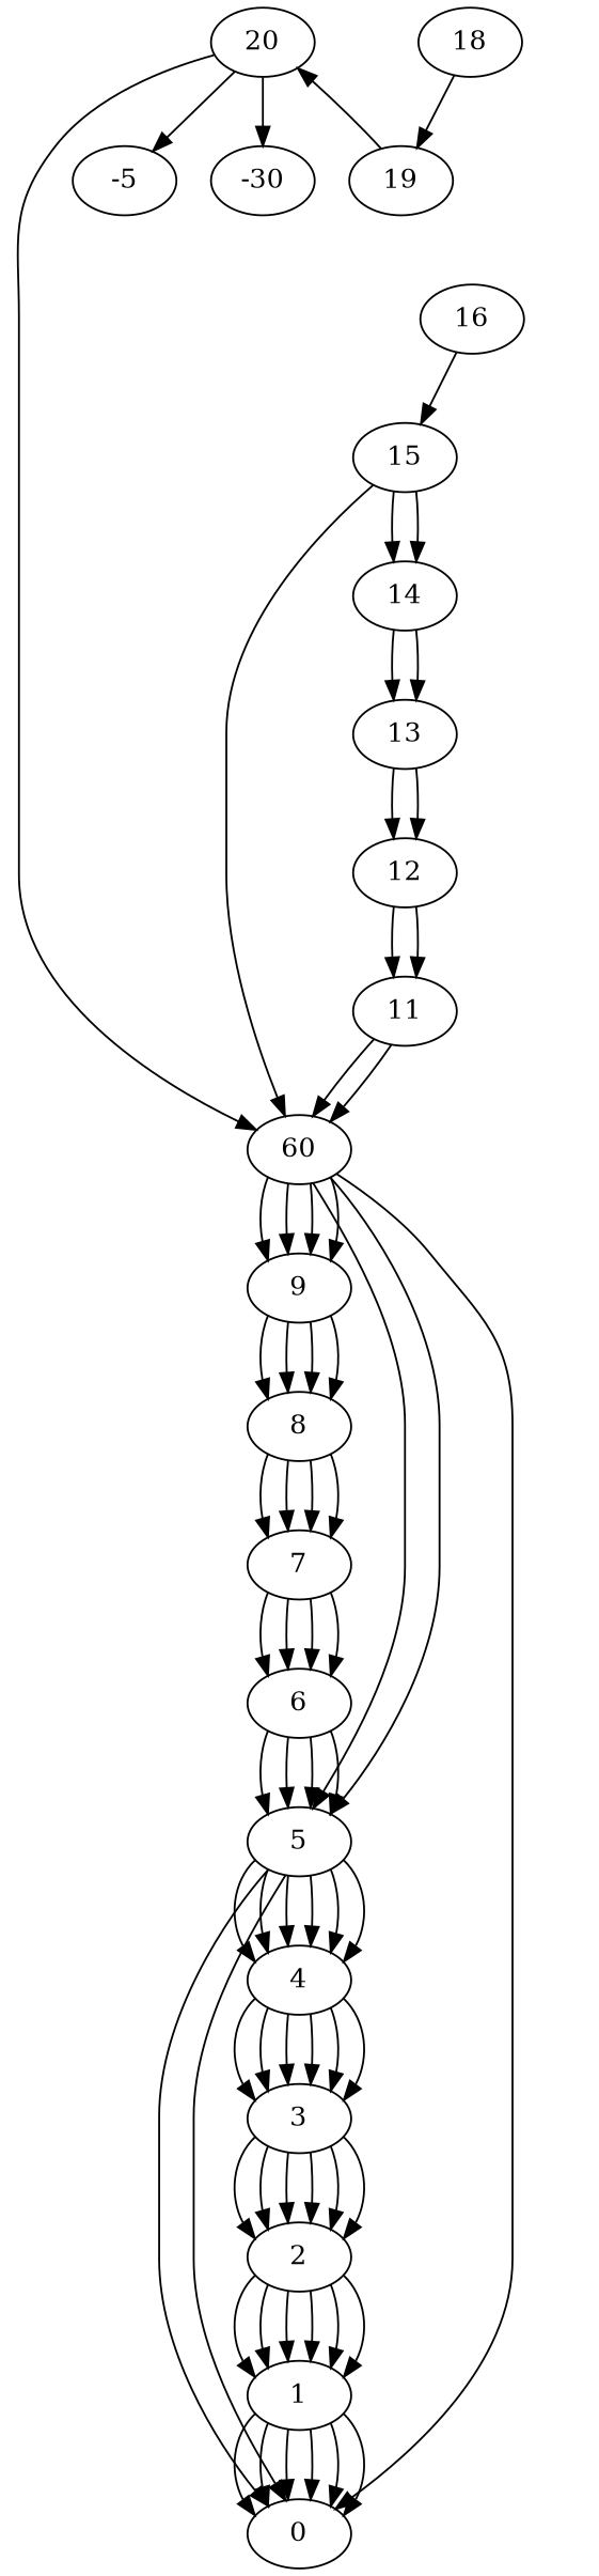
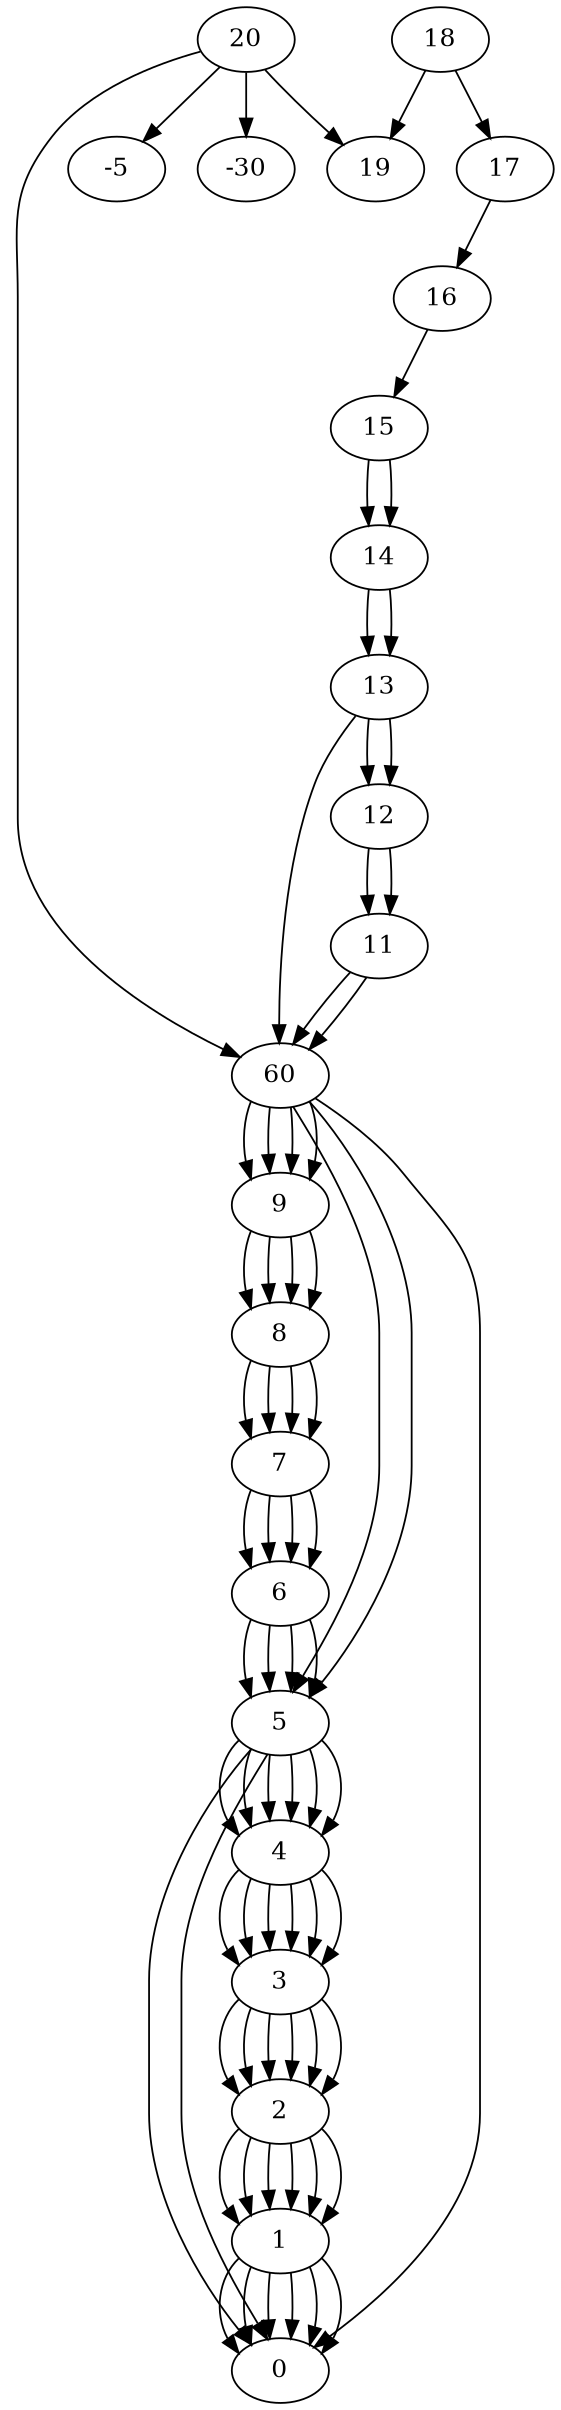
  digraph {
    20
    19
    n3 [label=60]
    -5
    -30
    15
    14
    9
    5
    0
    18
+   17
    16
    13
    12
    11
    8
    4
    7
    6
    3
    2
    1
-   19 -> 20
+   20 -> 19
    20 -> n3
    20 -> -5
    20 -> -30
    n3 -> 9
    n3 -> 9
    n3 -> 9
    n3 -> 9
    n3 -> 5
    n3 -> 5
    n3 -> 0
-   15 -> n3
+   13 -> n3
    15 -> 14
    15 -> 14
    14 -> 13
    14 -> 13
    9 -> 8
    9 -> 8
    9 -> 8
    9 -> 8
    5 -> 0
    5 -> 0
    5 -> 4
    5 -> 4
    5 -> 4
    5 -> 4
    5 -> 4
    5 -> 4
    18 -> 19
+   18 -> 17
+   17 -> 16
    16 -> 15
    13 -> 12
    13 -> 12
    12 -> 11
    12 -> 11
    11 -> n3
    11 -> n3
    8 -> 7
    8 -> 7
    8 -> 7
    8 -> 7
    4 -> 3
    4 -> 3
    4 -> 3
    4 -> 3
    4 -> 3
    4 -> 3
    7 -> 6
    7 -> 6
    7 -> 6
    7 -> 6
    6 -> 5
    6 -> 5
    6 -> 5
    6 -> 5
    3 -> 2
    3 -> 2
    3 -> 2
    3 -> 2
    3 -> 2
    3 -> 2
    2 -> 1
    2 -> 1
    2 -> 1
    2 -> 1
    2 -> 1
    2 -> 1
    1 -> 0
    1 -> 0
    1 -> 0
    1 -> 0
    1 -> 0
    1 -> 0
  }
